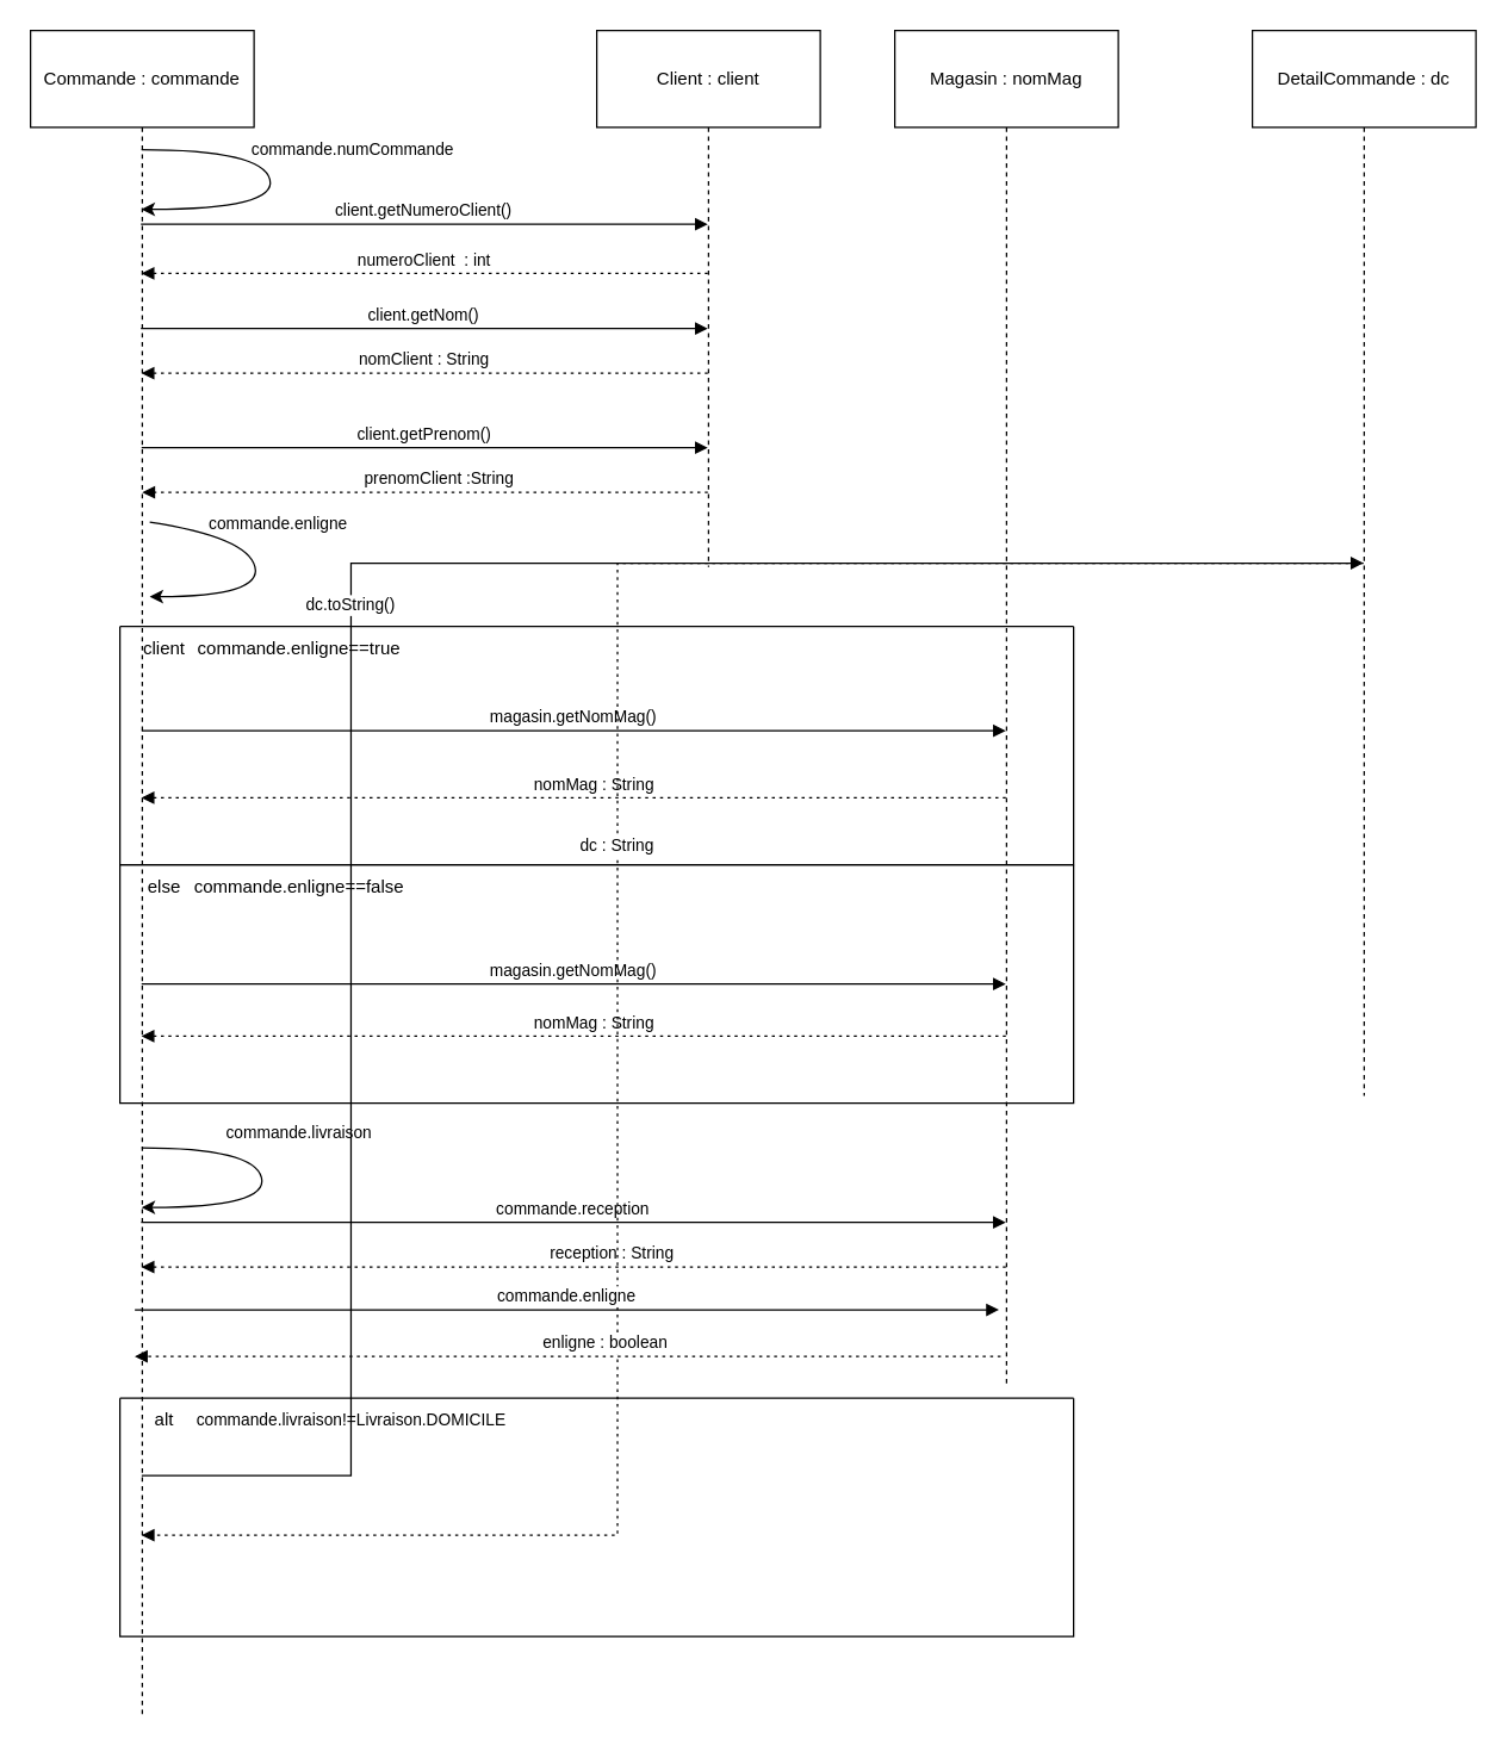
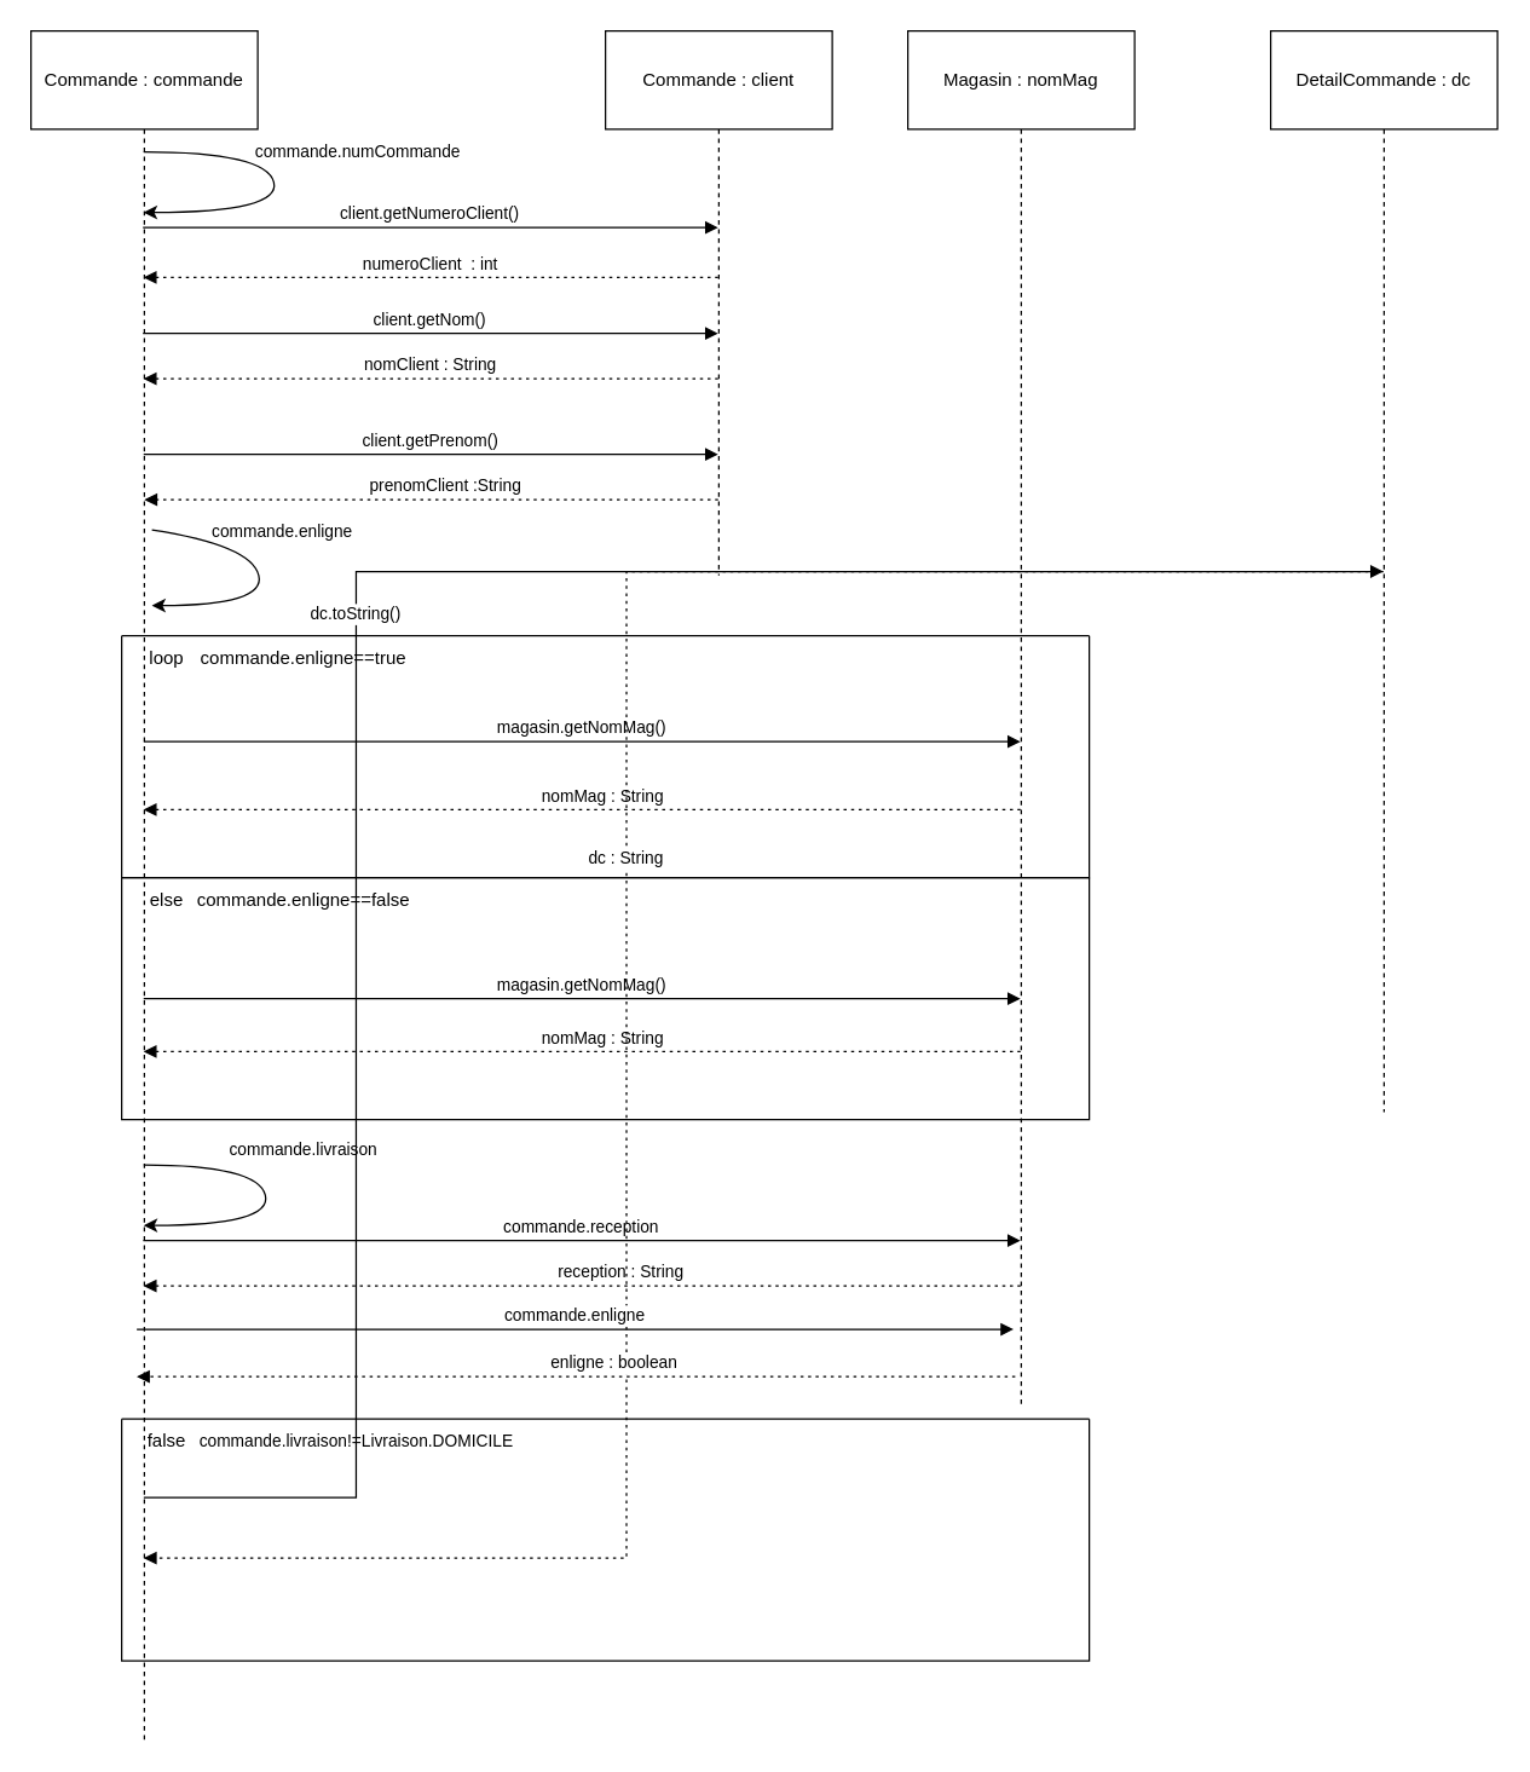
  <mxCell id="0" />
  <mxCell id="1" parent="0" />
  <mxCell id="2" value="Commande : commande" style="shape=umlLifeline;perimeter=lifelinePerimeter;whiteSpace=wrap;container=1;dropTarget=0;collapsible=0;recursiveResize=0;outlineConnect=0;portConstraint=eastwest;newEdgeStyle={&quot;edgeStyle&quot;:&quot;elbowEdgeStyle&quot;,&quot;elbow&quot;:&quot;vertical&quot;,&quot;curved&quot;:0,&quot;rounded&quot;:0};size=65;" parent="1" vertex="1"><mxGeometry width="150" height="1130" as="geometry" x="20" y="20" /></mxCell>
- <mxCell id="3" value="Client : client" style="shape=umlLifeline;perimeter=lifelinePerimeter;whiteSpace=wrap;container=1;dropTarget=0;collapsible=0;recursiveResize=0;outlineConnect=0;portConstraint=eastwest;newEdgeStyle={&quot;edgeStyle&quot;:&quot;elbowEdgeStyle&quot;,&quot;elbow&quot;:&quot;vertical&quot;,&quot;curved&quot;:0,&quot;rounded&quot;:0};size=65;" parent="1" vertex="1"><mxGeometry x="400" width="150" height="360" as="geometry" y="20" /></mxCell>
+ <mxCell id="3" value="Commande : client" style="shape=umlLifeline;perimeter=lifelinePerimeter;whiteSpace=wrap;container=1;dropTarget=0;collapsible=0;recursiveResize=0;outlineConnect=0;portConstraint=eastwest;newEdgeStyle={&quot;edgeStyle&quot;:&quot;elbowEdgeStyle&quot;,&quot;elbow&quot;:&quot;vertical&quot;,&quot;curved&quot;:0,&quot;rounded&quot;:0};size=65;" parent="1" vertex="1"><mxGeometry x="400" width="150" height="360" as="geometry" y="20" /></mxCell>
  <mxCell id="4" value="Magasin : nomMag" style="shape=umlLifeline;perimeter=lifelinePerimeter;whiteSpace=wrap;container=1;dropTarget=0;collapsible=0;recursiveResize=0;outlineConnect=0;portConstraint=eastwest;newEdgeStyle={&quot;edgeStyle&quot;:&quot;elbowEdgeStyle&quot;,&quot;elbow&quot;:&quot;vertical&quot;,&quot;curved&quot;:0,&quot;rounded&quot;:0};size=65;" parent="1" vertex="1"><mxGeometry x="600" width="150" height="910" as="geometry" y="20" /></mxCell>
  <mxCell id="5" value="DetailCommande : dc" style="shape=umlLifeline;perimeter=lifelinePerimeter;whiteSpace=wrap;container=1;dropTarget=0;collapsible=0;recursiveResize=0;outlineConnect=0;portConstraint=eastwest;newEdgeStyle={&quot;edgeStyle&quot;:&quot;elbowEdgeStyle&quot;,&quot;elbow&quot;:&quot;vertical&quot;,&quot;curved&quot;:0,&quot;rounded&quot;:0};size=65;" parent="1" vertex="1"><mxGeometry x="840" y="20" width="150" height="715" as="geometry" /></mxCell>
  <mxCell id="6" value="client.getNumeroClient()" style="verticalAlign=bottom;edgeStyle=elbowEdgeStyle;elbow=vertical;curved=0;rounded=0;endArrow=block;" parent="1" edge="1"><mxGeometry relative="1" as="geometry"><Array as="points"><mxPoint x="294" y="150" /></Array><mxPoint x="94.071" y="150" as="sourcePoint" /><mxPoint x="474.5" y="150" as="targetPoint" /></mxGeometry></mxCell>
  <mxCell id="7" value="numeroClient  : int" style="verticalAlign=bottom;edgeStyle=elbowEdgeStyle;elbow=horizontal;curved=0;rounded=0;dashed=1;dashPattern=2 3;endArrow=block;" parent="1" source="3" target="2" edge="1"><mxGeometry relative="1" as="geometry"><Array as="points"><mxPoint x="297" y="183" /></Array></mxGeometry></mxCell>
  <mxCell id="8" value="client.getNom()" style="verticalAlign=bottom;edgeStyle=elbowEdgeStyle;elbow=vertical;curved=0;rounded=0;endArrow=block;" parent="1" edge="1"><mxGeometry relative="1" as="geometry"><Array as="points"><mxPoint x="394" y="220" /></Array><mxPoint x="94.071" y="220" as="sourcePoint" /><mxPoint x="474.5" y="220" as="targetPoint" /></mxGeometry></mxCell>
  <mxCell id="9" value="nomClient : String" style="verticalAlign=bottom;edgeStyle=elbowEdgeStyle;elbow=vertical;curved=0;rounded=0;dashed=1;dashPattern=2 3;endArrow=block;" parent="1" source="3" target="2" edge="1"><mxGeometry relative="1" as="geometry"><Array as="points"><mxPoint x="280" y="250" /></Array><mxPoint x="470" y="250" as="sourcePoint" /><mxPoint x="100.001" y="250" as="targetPoint" /></mxGeometry></mxCell>
  <mxCell id="10" value="client.getPrenom()" style="verticalAlign=bottom;edgeStyle=elbowEdgeStyle;elbow=vertical;curved=0;rounded=0;endArrow=block;" parent="1" source="2" target="3" edge="1"><mxGeometry relative="1" as="geometry"><Array as="points"><mxPoint x="350" y="300" /><mxPoint x="290" y="350" /></Array><mxPoint x="120" y="350" as="sourcePoint" /><mxPoint x="501" y="350" as="targetPoint" /></mxGeometry></mxCell>
  <mxCell id="11" value="prenomClient :String" style="verticalAlign=bottom;edgeStyle=elbowEdgeStyle;elbow=horizontal;curved=0;rounded=0;dashed=1;dashPattern=2 3;endArrow=block;" parent="1" edge="1" source="3"><mxGeometry x="-0.05" relative="1" as="geometry"><Array as="points"><mxPoint x="403" y="330" /></Array><mxPoint x="481" y="330" as="sourcePoint" /><mxPoint x="95" y="330" as="targetPoint" /><mxPoint as="offset" /></mxGeometry></mxCell>
  <mxCell id="12" value="" style="curved=1;endArrow=classic;html=1;rounded=0;" edge="1" parent="1"><mxGeometry width="50" height="50" relative="1" as="geometry"><mxPoint x="99.999" y="350" as="sourcePoint" /><mxPoint x="99.999" y="400" as="targetPoint" /><Array as="points"><mxPoint x="165.61" y="360" /><mxPoint x="175.61" y="400" /></Array></mxGeometry></mxCell>
  <mxCell id="13" value="commande.enligne" style="edgeLabel;html=1;align=center;verticalAlign=middle;resizable=0;points=[];" vertex="1" connectable="0" parent="12"><mxGeometry x="-0.05" y="2" relative="1" as="geometry"><mxPoint x="13" y="-29" as="offset" /></mxGeometry></mxCell>
  <mxCell id="14" value="" style="swimlane;startSize=0;" vertex="1" parent="1"><mxGeometry x="80" y="420" width="640" height="160" as="geometry" /></mxCell>
- <mxCell id="15" value="client" style="text;html=1;align=center;verticalAlign=middle;whiteSpace=wrap;rounded=0;" vertex="1" parent="14"><mxGeometry width="60" height="30" as="geometry" /></mxCell>
+ <mxCell id="15" value="loop" style="text;html=1;align=center;verticalAlign=middle;whiteSpace=wrap;rounded=0;" vertex="1" parent="14"><mxGeometry width="60" height="30" as="geometry" /></mxCell>
  <mxCell id="16" value="commande.enligne==true" style="text;html=1;align=center;verticalAlign=middle;resizable=0;points=[];autosize=1;strokeColor=none;fillColor=none;" vertex="1" parent="14"><mxGeometry x="40" width="160" height="30" as="geometry" /></mxCell>
  <mxCell id="17" value="magasin.getNomMag()" style="verticalAlign=bottom;edgeStyle=elbowEdgeStyle;elbow=vertical;curved=0;rounded=0;endArrow=block;" edge="1" parent="14"><mxGeometry relative="1" as="geometry"><Array as="points"><mxPoint x="310" y="70" /></Array><mxPoint x="14.591" y="70" as="sourcePoint" /><mxPoint x="594.5" y="70" as="targetPoint" /></mxGeometry></mxCell>
  <mxCell id="18" value="" style="swimlane;startSize=0;" vertex="1" parent="1"><mxGeometry x="80" y="580" width="640" height="160" as="geometry" /></mxCell>
  <mxCell id="19" value="else" style="text;html=1;align=center;verticalAlign=middle;whiteSpace=wrap;rounded=0;" vertex="1" parent="18"><mxGeometry width="60" height="30" as="geometry" /></mxCell>
  <mxCell id="20" value="commande.enligne==false" style="text;html=1;align=center;verticalAlign=middle;resizable=0;points=[];autosize=1;strokeColor=none;fillColor=none;" vertex="1" parent="18"><mxGeometry x="40" width="160" height="30" as="geometry" /></mxCell>
  <mxCell id="21" value="" style="curved=1;endArrow=classic;html=1;rounded=0;" edge="1" parent="1"><mxGeometry width="50" height="50" relative="1" as="geometry"><mxPoint x="94.591" y="770" as="sourcePoint" /><mxPoint x="94.591" y="810" as="targetPoint" /><Array as="points"><mxPoint x="170" y="770" /><mxPoint x="180" y="810" /></Array></mxGeometry></mxCell>
  <mxCell id="22" value="commande.livraison" style="edgeLabel;html=1;align=center;verticalAlign=middle;resizable=0;points=[];" vertex="1" connectable="0" parent="21"><mxGeometry x="-0.05" y="2" relative="1" as="geometry"><mxPoint x="23" y="-30" as="offset" /></mxGeometry></mxCell>
  <mxCell id="23" value="" style="curved=1;endArrow=classic;html=1;rounded=0;" edge="1" parent="1" source="2" target="2"><mxGeometry width="50" height="50" relative="1" as="geometry"><mxPoint x="109.999" y="90" as="sourcePoint" /><mxPoint x="109.999" y="140" as="targetPoint" /><Array as="points"><mxPoint x="175.61" y="100" /><mxPoint x="185.61" y="140" /></Array></mxGeometry></mxCell>
  <mxCell id="24" value="commande.numCommande" style="edgeLabel;html=1;align=center;verticalAlign=middle;resizable=0;points=[];" vertex="1" connectable="0" parent="23"><mxGeometry x="-0.05" y="2" relative="1" as="geometry"><mxPoint x="53" y="-19" as="offset" /></mxGeometry></mxCell>
  <mxCell id="25" value="nomMag : String" style="verticalAlign=bottom;edgeStyle=elbowEdgeStyle;elbow=horizontal;curved=0;rounded=0;dashed=1;dashPattern=2 3;endArrow=block;" edge="1" parent="1" source="4" target="2"><mxGeometry x="-0.05" relative="1" as="geometry"><Array as="points"><mxPoint x="403" y="535" /></Array><mxPoint x="664.5" y="535" as="sourcePoint" /><mxPoint x="100" y="535" as="targetPoint" /><mxPoint as="offset" /></mxGeometry></mxCell>
  <mxCell id="26" value="magasin.getNomMag()" style="verticalAlign=bottom;edgeStyle=elbowEdgeStyle;elbow=vertical;curved=0;rounded=0;endArrow=block;" edge="1" parent="1" source="2" target="4"><mxGeometry relative="1" as="geometry"><Array as="points"><mxPoint x="390" y="660" /></Array><mxPoint x="100" y="640" as="sourcePoint" /><mxPoint x="664.5" y="640" as="targetPoint" /></mxGeometry></mxCell>
  <mxCell id="27" value="nomMag : String" style="verticalAlign=bottom;edgeStyle=elbowEdgeStyle;elbow=horizontal;curved=0;rounded=0;dashed=1;dashPattern=2 3;endArrow=block;" edge="1" parent="1" source="4" target="2"><mxGeometry x="-0.05" relative="1" as="geometry"><Array as="points"><mxPoint x="403" y="695" /></Array><mxPoint x="664.5" y="695" as="sourcePoint" /><mxPoint x="100" y="695" as="targetPoint" /><mxPoint as="offset" /></mxGeometry></mxCell>
  <mxCell id="28" value="commande.reception" style="verticalAlign=bottom;edgeStyle=elbowEdgeStyle;elbow=vertical;curved=0;rounded=0;endArrow=block;" edge="1" parent="1"><mxGeometry relative="1" as="geometry"><Array as="points"><mxPoint x="210" y="820" /></Array><mxPoint x="94.25" y="820" as="sourcePoint" /><mxPoint x="674.5" y="820" as="targetPoint" /></mxGeometry></mxCell>
  <mxCell id="29" value="reception : String" style="verticalAlign=bottom;edgeStyle=elbowEdgeStyle;elbow=horizontal;curved=0;rounded=0;dashed=1;dashPattern=2 3;endArrow=block;fontStyle=0" edge="1" parent="1" source="4" target="2"><mxGeometry x="-0.088" relative="1" as="geometry"><Array as="points"><mxPoint x="419" y="850" /></Array><mxPoint x="670" y="910" as="sourcePoint" /><mxPoint x="160" y="910" as="targetPoint" /><mxPoint as="offset" /></mxGeometry></mxCell>
  <mxCell id="30" value="" style="swimlane;startSize=0;" vertex="1" parent="1"><mxGeometry x="80" y="938" width="640" height="160" as="geometry" /></mxCell>
- <mxCell id="31" value="alt" style="text;html=1;align=center;verticalAlign=middle;whiteSpace=wrap;rounded=0;" vertex="1" parent="30"><mxGeometry width="60" height="30" as="geometry" /></mxCell>
+ <mxCell id="31" value="false" style="text;html=1;align=center;verticalAlign=middle;whiteSpace=wrap;rounded=0;" vertex="1" parent="30"><mxGeometry width="60" height="30" as="geometry" /></mxCell>
  <mxCell id="32" value="&lt;span style=&quot;font-size: 11px; background-color: rgb(255, 255, 255);&quot;&gt;commande.livraison!=Livraison.DOMICILE&lt;/span&gt;" style="text;html=1;align=center;verticalAlign=middle;resizable=0;points=[];autosize=1;strokeColor=none;fillColor=none;" vertex="1" parent="30"><mxGeometry x="40" width="230" height="30" as="geometry" /></mxCell>
  <mxCell id="33" value="dc.toString()" style="verticalAlign=bottom;edgeStyle=elbowEdgeStyle;elbow=horizontal;curved=0;rounded=0;endArrow=block;" edge="1" parent="30" target="5"><mxGeometry relative="1" as="geometry"><Array as="points"><mxPoint x="155.07" y="52" /></Array><mxPoint x="14.591" y="52" as="sourcePoint" /><mxPoint x="594.5" y="52" as="targetPoint" /></mxGeometry></mxCell>
  <mxCell id="34" value="dc : String" style="verticalAlign=bottom;edgeStyle=elbowEdgeStyle;elbow=horizontal;curved=0;rounded=0;dashed=1;dashPattern=2 3;endArrow=block;fontStyle=0" edge="1" parent="30" source="5"><mxGeometry x="-0.05" relative="1" as="geometry"><Array as="points"><mxPoint x="333.9" y="92" /></Array><mxPoint x="594.5" y="92" as="sourcePoint" /><mxPoint x="14.591" y="92" as="targetPoint" /><mxPoint as="offset" /></mxGeometry></mxCell>
  <mxCell id="35" value="commande.enligne" style="verticalAlign=bottom;edgeStyle=elbowEdgeStyle;elbow=horizontal;curved=0;rounded=0;endArrow=block;" edge="1" parent="1"><mxGeometry relative="1" as="geometry"><Array as="points"><mxPoint x="230.48" y="878.75" /></Array><mxPoint x="90.001" y="878.75" as="sourcePoint" /><mxPoint x="669.91" y="878.75" as="targetPoint" /></mxGeometry></mxCell>
  <mxCell id="36" value="enligne : boolean" style="verticalAlign=bottom;edgeStyle=elbowEdgeStyle;elbow=horizontal;curved=0;rounded=0;dashed=1;dashPattern=2 3;endArrow=block;fontStyle=0" edge="1" parent="1"><mxGeometry x="-0.088" relative="1" as="geometry"><Array as="points"><mxPoint x="415" y="910" /></Array><mxPoint x="671" y="910" as="sourcePoint" /><mxPoint x="90" y="910" as="targetPoint" /><mxPoint as="offset" /></mxGeometry></mxCell>
